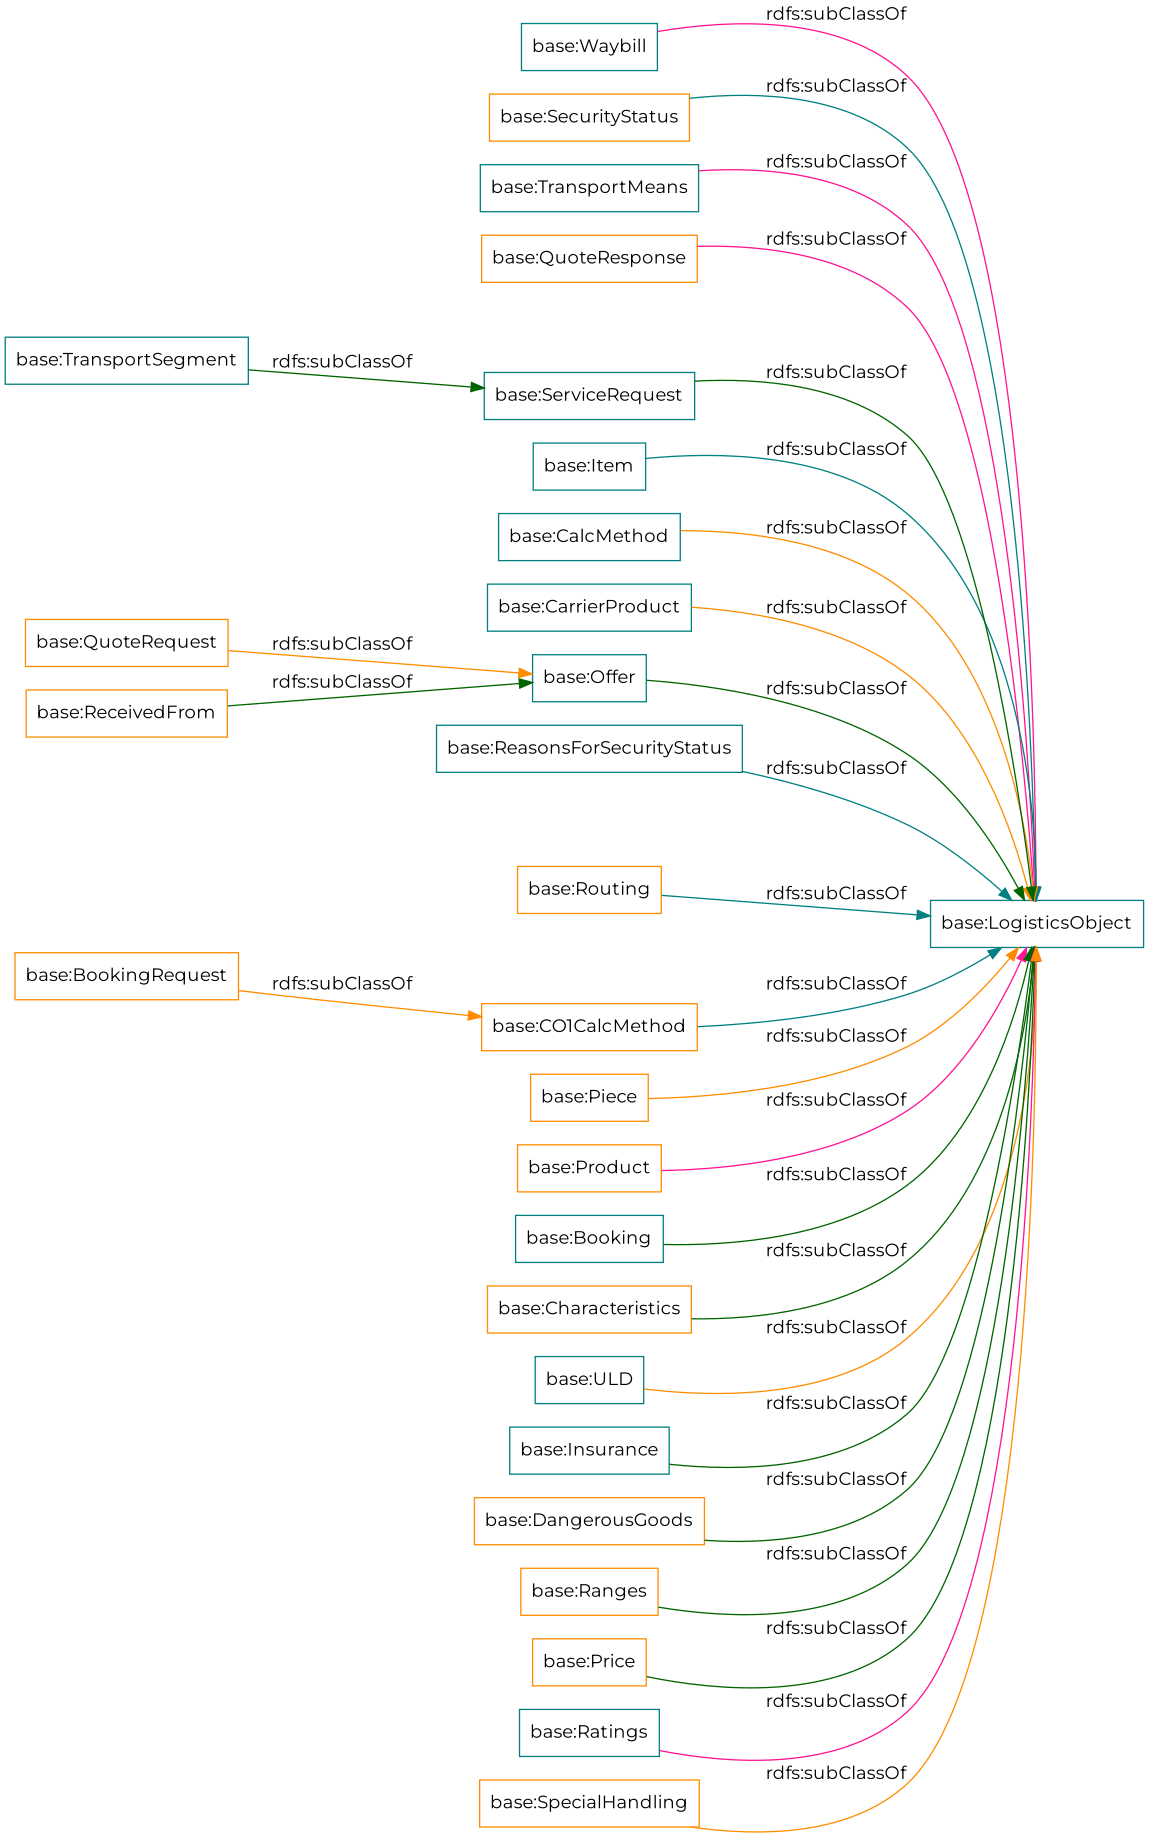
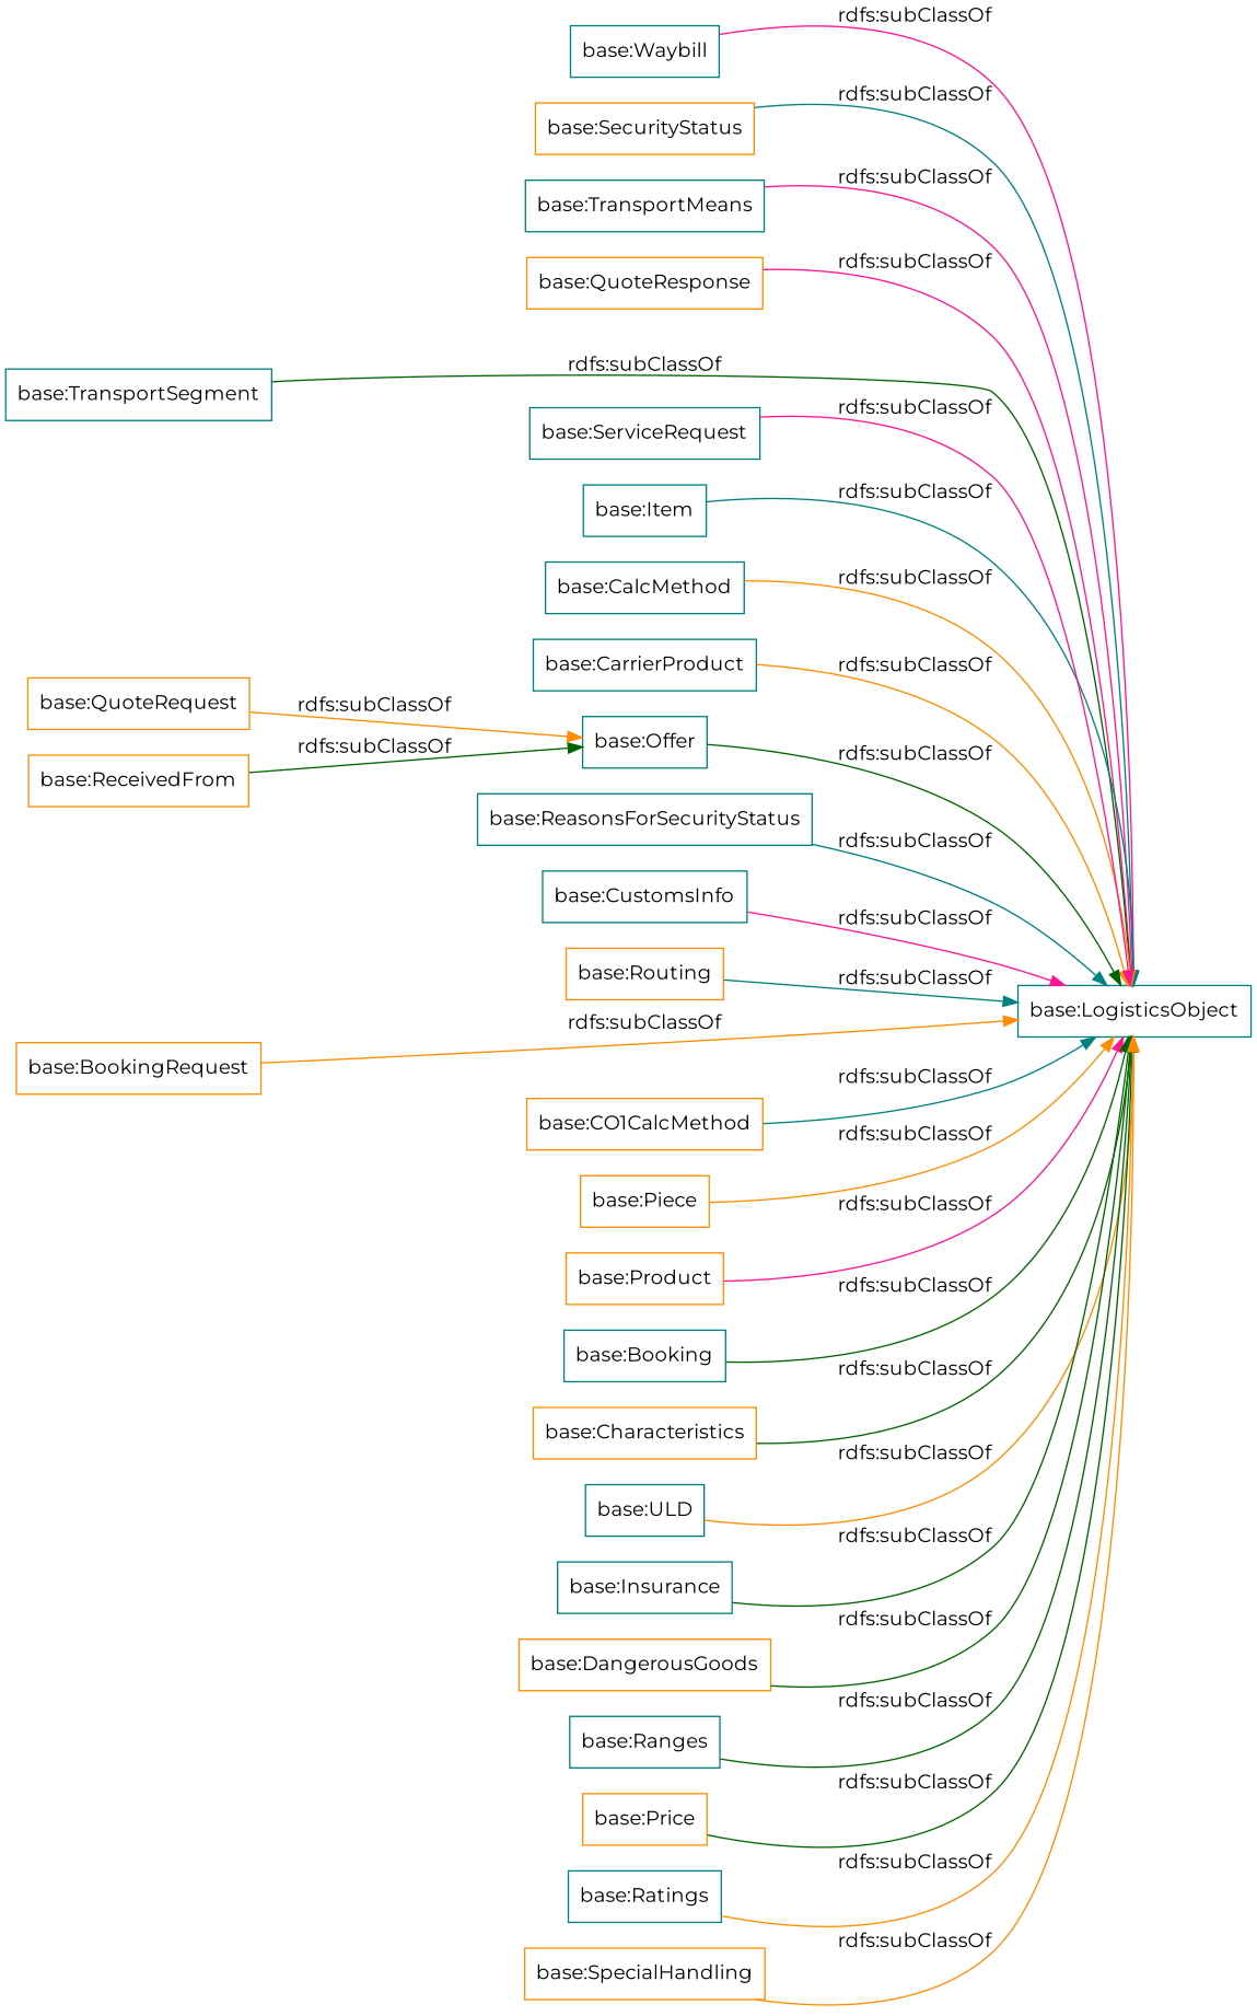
  digraph {
    fontname=Montserrat
    rankdir=LR
    node [color=teal fontname=Montserrat shape=rectangle]
    edge [color=darkgreen fontname=Montserrat]
    "base:Waybill"
    "base:LogisticsObject"
    "base:SecurityStatus" [color=darkorange]
    "base:TransportMeans"
    "base:QuoteResponse" [color=darkorange]
    "base:TransportSegment"
    "base:Item"
    n8 [label="base:CalcMethod"]
    "base:CarrierProduct"
    "base:QuoteRequest" [color=darkorange]
    "base:Offer"
    "base:ReasonsForSecurityStatus"
+   "base:CustomsInfo"
    "base:Routing" [color=darkorange]
    "base:ServiceRequest"
    n16 [color=darkorange label="base:CO1CalcMethod"]
    "base:Piece" [color=darkorange]
    "base:ReceivedFrom" [color=darkorange]
    "base:Product" [color=darkorange]
    "base:Booking"
    "base:Characteristics" [color=darkorange]
    "base:ULD"
    "base:Insurance"
    "base:DangerousGoods" [color=darkorange]
    "base:BookingRequest" [color=darkorange]
-   "base:Ranges" [color=darkorange]
+   "base:Ranges"
    "base:Price" [color=darkorange]
    "base:Ratings"
    "base:SpecialHandling" [color=darkorange]
    "base:Waybill" -> "base:LogisticsObject" [color=deeppink label="rdfs:subClassOf"]
    "base:SecurityStatus" -> "base:LogisticsObject" [color=teal label="rdfs:subClassOf"]
    "base:TransportMeans" -> "base:LogisticsObject" [color=deeppink label="rdfs:subClassOf"]
    "base:QuoteResponse" -> "base:LogisticsObject" [color=deeppink label="rdfs:subClassOf"]
-   "base:TransportSegment" -> "base:ServiceRequest" [label="rdfs:subClassOf"]
+   "base:TransportSegment" -> "base:LogisticsObject" [label="rdfs:subClassOf"]
    "base:Item" -> "base:LogisticsObject" [color=teal label="rdfs:subClassOf"]
    n8 -> "base:LogisticsObject" [color=darkorange label="rdfs:subClassOf"]
    "base:CarrierProduct" -> "base:LogisticsObject" [color=darkorange label="rdfs:subClassOf"]
    "base:QuoteRequest" -> "base:Offer" [color=darkorange label="rdfs:subClassOf"]
    "base:Offer" -> "base:LogisticsObject" [label="rdfs:subClassOf"]
    "base:ReasonsForSecurityStatus" -> "base:LogisticsObject" [color=teal label="rdfs:subClassOf"]
+   "base:CustomsInfo" -> "base:LogisticsObject" [color=deeppink label="rdfs:subClassOf"]
    "base:Routing" -> "base:LogisticsObject" [color=teal label="rdfs:subClassOf"]
-   "base:ServiceRequest" -> "base:LogisticsObject" [label="rdfs:subClassOf"]
+   "base:ServiceRequest" -> "base:LogisticsObject" [color=deeppink label="rdfs:subClassOf"]
    n16 -> "base:LogisticsObject" [color=teal label="rdfs:subClassOf"]
    "base:Piece" -> "base:LogisticsObject" [color=darkorange label="rdfs:subClassOf"]
    "base:ReceivedFrom" -> "base:Offer" [label="rdfs:subClassOf"]
    "base:Product" -> "base:LogisticsObject" [color=deeppink label="rdfs:subClassOf"]
    "base:Booking" -> "base:LogisticsObject" [label="rdfs:subClassOf"]
    "base:Characteristics" -> "base:LogisticsObject" [label="rdfs:subClassOf"]
    "base:ULD" -> "base:LogisticsObject" [color=darkorange label="rdfs:subClassOf"]
    "base:Insurance" -> "base:LogisticsObject" [label="rdfs:subClassOf"]
    "base:DangerousGoods" -> "base:LogisticsObject" [label="rdfs:subClassOf"]
-   "base:BookingRequest" -> n16 [color=darkorange label="rdfs:subClassOf"]
+   "base:BookingRequest" -> "base:LogisticsObject" [color=darkorange label="rdfs:subClassOf"]
    "base:Ranges" -> "base:LogisticsObject" [label="rdfs:subClassOf"]
    "base:Price" -> "base:LogisticsObject" [label="rdfs:subClassOf"]
-   "base:Ratings" -> "base:LogisticsObject" [color=deeppink label="rdfs:subClassOf"]
+   "base:Ratings" -> "base:LogisticsObject" [color=darkorange label="rdfs:subClassOf"]
    "base:SpecialHandling" -> "base:LogisticsObject" [color=darkorange label="rdfs:subClassOf"]
  }
